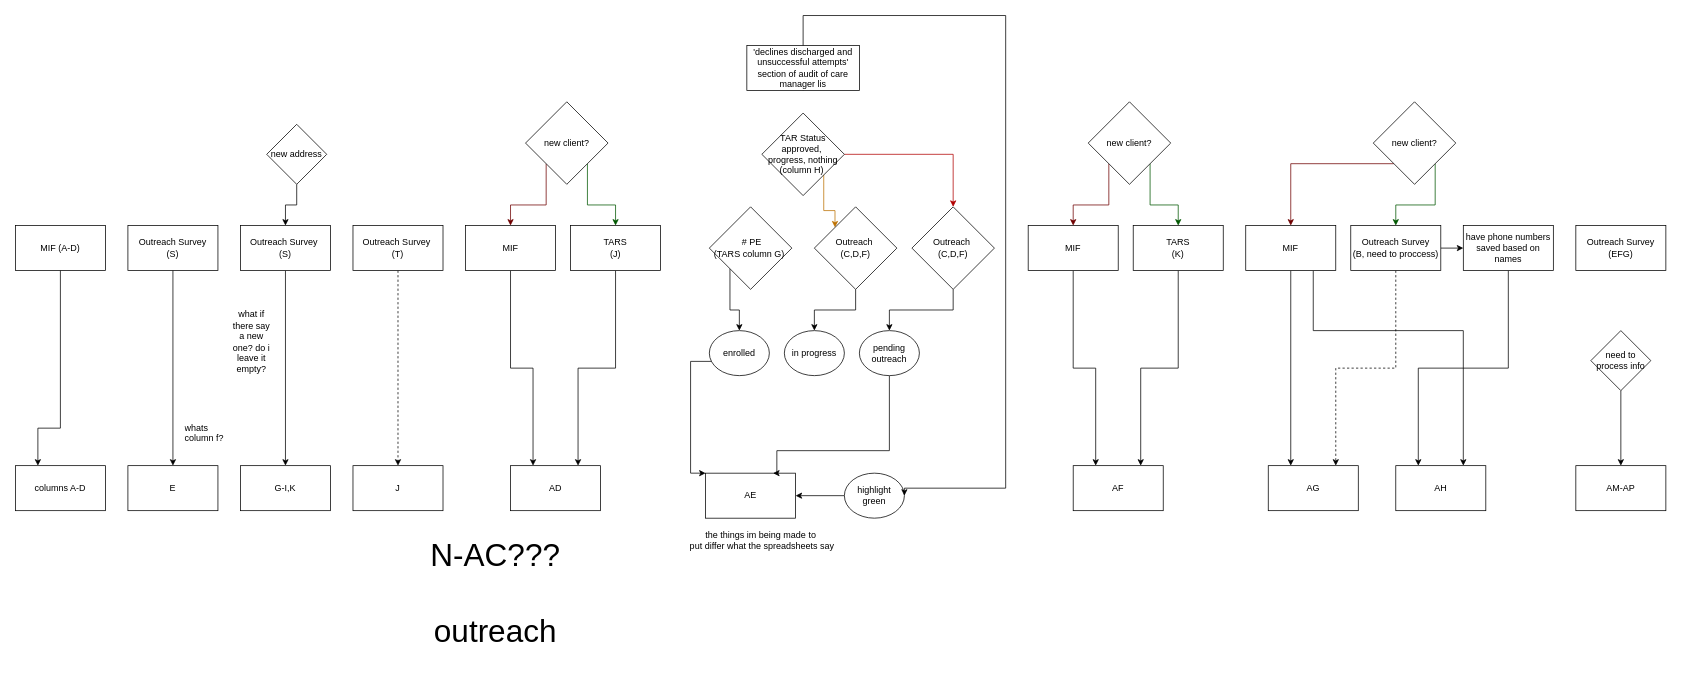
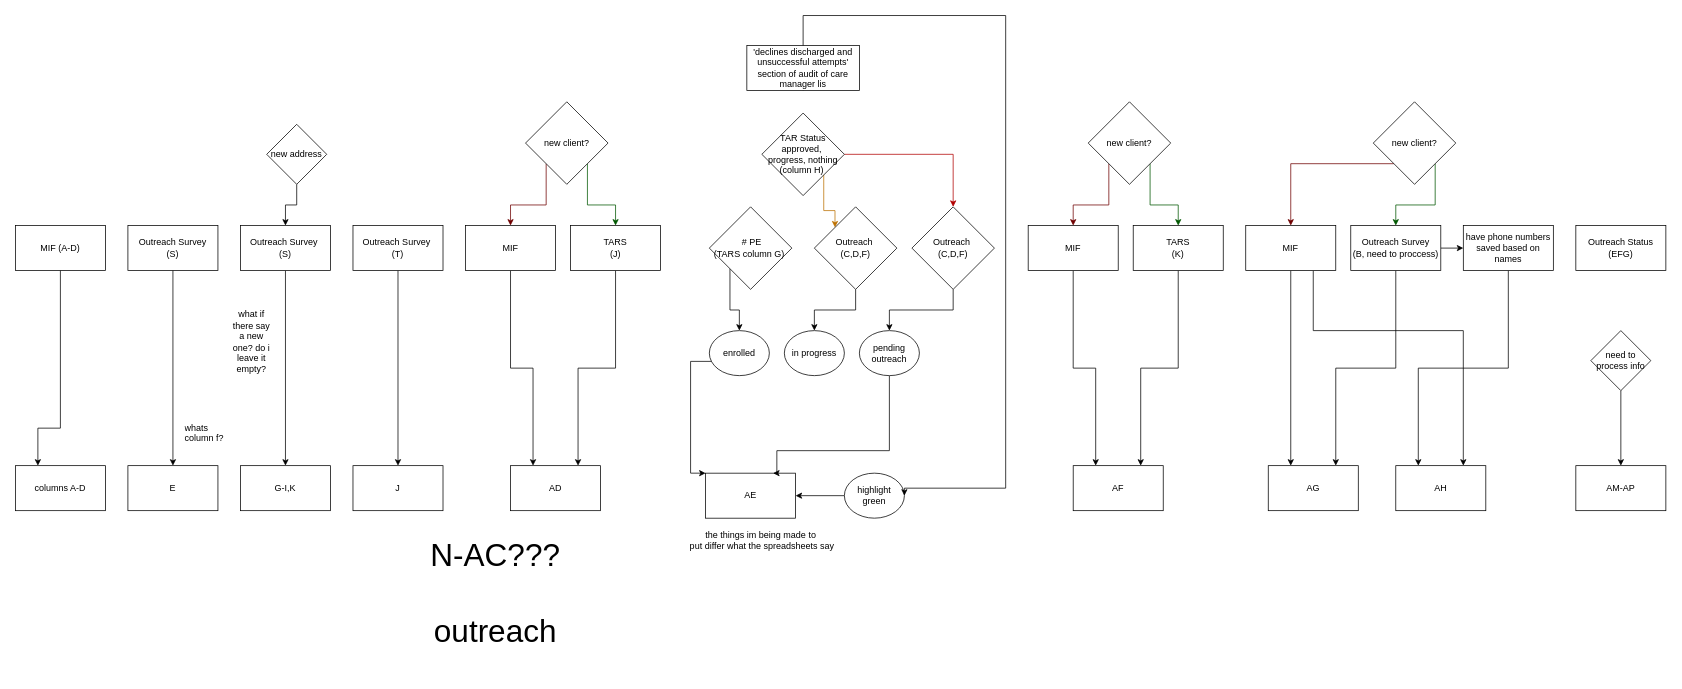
  <mxCell id="0" />
  <mxCell id="1" parent="0" />
  <mxCell id="2" value="columns A-D" style="rounded=0;whiteSpace=wrap;html=1;" parent="1" vertex="1"><mxGeometry x="20" y="620" width="120" height="60" as="geometry" /></mxCell>
  <mxCell id="3" value="MIF (A-D)" style="rounded=0;whiteSpace=wrap;html=1;" parent="1" vertex="1"><mxGeometry x="20" y="300" width="120" height="60" as="geometry" /></mxCell>
  <mxCell id="4" value="" style="endArrow=classic;html=1;rounded=0;exitX=0.5;exitY=1;exitDx=0;exitDy=0;entryX=0.25;entryY=0;entryDx=0;entryDy=0;" parent="1" source="3" target="2" edge="1"><mxGeometry width="50" height="50" relative="1" as="geometry"><mxPoint x="60" y="590" as="sourcePoint" /><mxPoint x="110" y="540" as="targetPoint" /><Array as="points"><mxPoint x="80" y="570" /><mxPoint x="50" y="570" /></Array></mxGeometry></mxCell>
  <mxCell id="5" value="Outreach Survey&lt;br&gt;(S)" style="rounded=0;whiteSpace=wrap;html=1;" parent="1" vertex="1"><mxGeometry x="170" y="300" width="120" height="60" as="geometry" /></mxCell>
  <mxCell id="6" value="E" style="rounded=0;whiteSpace=wrap;html=1;" parent="1" vertex="1"><mxGeometry x="170" y="620" width="120" height="60" as="geometry" /></mxCell>
  <mxCell id="7" value="" style="endArrow=classic;html=1;rounded=0;exitX=0.5;exitY=1;exitDx=0;exitDy=0;entryX=0.5;entryY=0;entryDx=0;entryDy=0;" parent="1" source="5" target="6" edge="1"><mxGeometry width="50" height="50" relative="1" as="geometry"><mxPoint x="220" y="580" as="sourcePoint" /><mxPoint x="270" y="530" as="targetPoint" /></mxGeometry></mxCell>
  <mxCell id="8" value="whats column f?" style="text;strokeColor=none;fillColor=none;align=left;verticalAlign=middle;spacingLeft=4;spacingRight=4;overflow=hidden;points=[[0,0.5],[1,0.5]];portConstraint=eastwest;rotatable=0;whiteSpace=wrap;html=1;" parent="1" vertex="1"><mxGeometry x="240" y="560" width="80" height="30" as="geometry" /></mxCell>
  <mxCell id="9" value="G-I,K" style="rounded=0;whiteSpace=wrap;html=1;" parent="1" vertex="1"><mxGeometry x="320" y="620" width="120" height="60" as="geometry" /></mxCell>
  <mxCell id="10" style="edgeStyle=orthogonalEdgeStyle;rounded=0;orthogonalLoop=1;jettySize=auto;html=1;exitX=0.5;exitY=1;exitDx=0;exitDy=0;entryX=0.5;entryY=0;entryDx=0;entryDy=0;" parent="1" source="11" target="13" edge="1"><mxGeometry relative="1" as="geometry" /></mxCell>
  <mxCell id="11" value="new address" style="rhombus;whiteSpace=wrap;html=1;" parent="1" vertex="1"><mxGeometry x="355" y="165" width="80" height="80" as="geometry" /></mxCell>
  <mxCell id="12" style="edgeStyle=orthogonalEdgeStyle;rounded=0;orthogonalLoop=1;jettySize=auto;html=1;exitX=0.5;exitY=1;exitDx=0;exitDy=0;entryX=0.5;entryY=0;entryDx=0;entryDy=0;" parent="1" source="13" target="9" edge="1"><mxGeometry relative="1" as="geometry" /></mxCell>
  <mxCell id="13" value="Outreach Survey&amp;nbsp;&lt;br&gt;(S)" style="rounded=0;whiteSpace=wrap;html=1;" parent="1" vertex="1"><mxGeometry x="320" y="300" width="120" height="60" as="geometry" /></mxCell>
  <mxCell id="14" value="what if there say a new one? do i leave it empty?" style="text;html=1;strokeColor=none;fillColor=none;align=center;verticalAlign=middle;whiteSpace=wrap;rounded=0;" parent="1" vertex="1"><mxGeometry x="305" y="440" width="60" height="30" as="geometry" /></mxCell>
- <mxCell id="15" style="edgeStyle=orthogonalEdgeStyle;rounded=0;orthogonalLoop=1;jettySize=auto;html=1;exitX=0.5;exitY=1;exitDx=0;exitDy=0;entryX=0.5;entryY=0;entryDx=0;entryDy=0;dashed=1;" parent="1" source="16" target="17" edge="1"><mxGeometry relative="1" as="geometry" /></mxCell>
+ <mxCell id="15" style="edgeStyle=orthogonalEdgeStyle;rounded=0;orthogonalLoop=1;jettySize=auto;html=1;exitX=0.5;exitY=1;exitDx=0;exitDy=0;entryX=0.5;entryY=0;entryDx=0;entryDy=0;" parent="1" source="16" target="17" edge="1"><mxGeometry relative="1" as="geometry" /></mxCell>
  <mxCell id="16" value="Outreach Survey&amp;nbsp;&lt;br&gt;(T)" style="rounded=0;whiteSpace=wrap;html=1;" parent="1" vertex="1"><mxGeometry x="470" y="300" width="120" height="60" as="geometry" /></mxCell>
  <mxCell id="17" value="J" style="rounded=0;whiteSpace=wrap;html=1;" parent="1" vertex="1"><mxGeometry x="470" y="620" width="120" height="60" as="geometry" /></mxCell>
  <mxCell id="18" style="edgeStyle=orthogonalEdgeStyle;rounded=0;orthogonalLoop=1;jettySize=auto;html=1;exitX=0;exitY=1;exitDx=0;exitDy=0;" parent="1" source="19" target="25" edge="1"><mxGeometry relative="1" as="geometry" /></mxCell>
  <mxCell id="19" value="&amp;nbsp;# PE&lt;br&gt;(TARS column G)&amp;nbsp;" style="rhombus;whiteSpace=wrap;html=1;" parent="1" vertex="1"><mxGeometry x="945" y="275" width="110" height="110" as="geometry" /></mxCell>
  <mxCell id="20" style="edgeStyle=orthogonalEdgeStyle;rounded=0;orthogonalLoop=1;jettySize=auto;html=1;exitX=1;exitY=1;exitDx=0;exitDy=0;entryX=0;entryY=0;entryDx=0;entryDy=0;fillColor=#f0a30a;strokeColor=#BD7000;" parent="1" source="22" target="28" edge="1"><mxGeometry relative="1" as="geometry" /></mxCell>
  <mxCell id="21" style="edgeStyle=orthogonalEdgeStyle;rounded=0;orthogonalLoop=1;jettySize=auto;html=1;exitX=1;exitY=0.5;exitDx=0;exitDy=0;entryX=0.5;entryY=0;entryDx=0;entryDy=0;fillColor=#e51400;strokeColor=#B20000;" parent="1" source="22" target="31" edge="1"><mxGeometry relative="1" as="geometry" /></mxCell>
  <mxCell id="22" value="TAR Status&lt;br&gt;approved,&amp;nbsp; progress, nothing&lt;br&gt;(column H)&amp;nbsp;" style="rhombus;whiteSpace=wrap;html=1;" parent="1" vertex="1"><mxGeometry x="1015" y="150" width="110" height="110" as="geometry" /></mxCell>
  <mxCell id="23" value="AE" style="rounded=0;whiteSpace=wrap;html=1;" parent="1" vertex="1"><mxGeometry x="940" y="630" width="120" height="60" as="geometry" /></mxCell>
  <mxCell id="24" style="edgeStyle=orthogonalEdgeStyle;rounded=0;orthogonalLoop=1;jettySize=auto;html=1;exitX=0;exitY=1;exitDx=0;exitDy=0;" parent="1" source="25" target="23" edge="1"><mxGeometry relative="1" as="geometry"><mxPoint x="890" y="630" as="targetPoint" /><mxPoint x="930" y="500" as="sourcePoint" /><Array as="points"><mxPoint x="957" y="481" /><mxPoint x="920" y="481" /><mxPoint x="920" y="630" /></Array></mxGeometry></mxCell>
  <mxCell id="25" value="enrolled" style="ellipse;whiteSpace=wrap;html=1;" parent="1" vertex="1"><mxGeometry x="945" y="440" width="80" height="60" as="geometry" /></mxCell>
  <mxCell id="26" value="the things im being made to&amp;nbsp;&lt;br&gt;put differ what the spreadsheets say" style="text;html=1;align=center;verticalAlign=middle;resizable=0;points=[];autosize=1;strokeColor=none;fillColor=none;" parent="1" vertex="1"><mxGeometry x="905" y="700" width="220" height="40" as="geometry" /></mxCell>
  <mxCell id="27" style="edgeStyle=orthogonalEdgeStyle;rounded=0;orthogonalLoop=1;jettySize=auto;html=1;exitX=0.5;exitY=1;exitDx=0;exitDy=0;" parent="1" source="28" target="29" edge="1"><mxGeometry relative="1" as="geometry" /></mxCell>
  <mxCell id="28" value="Outreach&amp;nbsp;&lt;br&gt;(C,D,F)" style="rhombus;whiteSpace=wrap;html=1;" parent="1" vertex="1"><mxGeometry x="1085" y="275" width="110" height="110" as="geometry" /></mxCell>
  <mxCell id="29" value="in progress" style="ellipse;whiteSpace=wrap;html=1;" parent="1" vertex="1"><mxGeometry x="1045" y="440" width="80" height="60" as="geometry" /></mxCell>
  <mxCell id="30" style="edgeStyle=orthogonalEdgeStyle;rounded=0;orthogonalLoop=1;jettySize=auto;html=1;exitX=0.5;exitY=1;exitDx=0;exitDy=0;entryX=0.5;entryY=0;entryDx=0;entryDy=0;" parent="1" source="31" target="33" edge="1"><mxGeometry relative="1" as="geometry" /></mxCell>
  <mxCell id="31" value="Outreach&amp;nbsp;&lt;br&gt;(C,D,F)" style="rhombus;whiteSpace=wrap;html=1;" parent="1" vertex="1"><mxGeometry x="1215" y="275" width="110" height="110" as="geometry" /></mxCell>
  <mxCell id="32" style="edgeStyle=orthogonalEdgeStyle;rounded=0;orthogonalLoop=1;jettySize=auto;html=1;exitX=0.5;exitY=1;exitDx=0;exitDy=0;entryX=0.75;entryY=0;entryDx=0;entryDy=0;" parent="1" source="33" target="23" edge="1"><mxGeometry relative="1" as="geometry"><mxPoint x="1185" y="560" as="targetPoint" /><Array as="points"><mxPoint x="1185" y="600" /><mxPoint x="1035" y="600" /></Array></mxGeometry></mxCell>
  <mxCell id="33" value="pending outreach" style="ellipse;whiteSpace=wrap;html=1;" parent="1" vertex="1"><mxGeometry x="1145" y="440" width="80" height="60" as="geometry" /></mxCell>
  <mxCell id="34" style="edgeStyle=orthogonalEdgeStyle;rounded=0;orthogonalLoop=1;jettySize=auto;html=1;exitX=0;exitY=0.5;exitDx=0;exitDy=0;entryX=1;entryY=0.5;entryDx=0;entryDy=0;" parent="1" source="35" target="23" edge="1"><mxGeometry relative="1" as="geometry" /></mxCell>
  <mxCell id="35" value="highlight green" style="ellipse;whiteSpace=wrap;html=1;" parent="1" vertex="1"><mxGeometry x="1125" y="630" width="80" height="60" as="geometry" /></mxCell>
  <mxCell id="36" style="edgeStyle=orthogonalEdgeStyle;rounded=0;orthogonalLoop=1;jettySize=auto;html=1;exitX=0.5;exitY=1;exitDx=0;exitDy=0;entryX=1;entryY=0.5;entryDx=0;entryDy=0;" parent="1" source="37" target="35" edge="1"><mxGeometry relative="1" as="geometry"><Array as="points"><mxPoint x="1070" y="20" /><mxPoint x="1340" y="20" /><mxPoint x="1340" y="650" /></Array></mxGeometry></mxCell>
  <mxCell id="37" value="'declines discharged and unsuccessful attempts' section of audit of care manager lis" style="rounded=0;whiteSpace=wrap;html=1;" parent="1" vertex="1"><mxGeometry x="995" y="60" width="150" height="60" as="geometry" /></mxCell>
  <mxCell id="38" value="AD" style="rounded=0;whiteSpace=wrap;html=1;" parent="1" vertex="1"><mxGeometry x="680" y="620" width="120" height="60" as="geometry" /></mxCell>
  <mxCell id="39" style="edgeStyle=orthogonalEdgeStyle;rounded=0;orthogonalLoop=1;jettySize=auto;html=1;exitX=0;exitY=1;exitDx=0;exitDy=0;fillColor=#a20025;strokeColor=#6F0000;" parent="1" source="41" target="43" edge="1"><mxGeometry relative="1" as="geometry" /></mxCell>
  <mxCell id="40" style="edgeStyle=orthogonalEdgeStyle;rounded=0;orthogonalLoop=1;jettySize=auto;html=1;exitX=1;exitY=1;exitDx=0;exitDy=0;entryX=0.5;entryY=0;entryDx=0;entryDy=0;fillColor=#008a00;strokeColor=#005700;" parent="1" source="41" target="45" edge="1"><mxGeometry relative="1" as="geometry" /></mxCell>
  <mxCell id="41" value="new client?" style="rhombus;whiteSpace=wrap;html=1;" parent="1" vertex="1"><mxGeometry x="700" y="135" width="110" height="110" as="geometry" /></mxCell>
  <mxCell id="42" style="edgeStyle=orthogonalEdgeStyle;rounded=0;orthogonalLoop=1;jettySize=auto;html=1;exitX=0.5;exitY=1;exitDx=0;exitDy=0;entryX=0.25;entryY=0;entryDx=0;entryDy=0;" parent="1" source="43" target="38" edge="1"><mxGeometry relative="1" as="geometry" /></mxCell>
  <mxCell id="43" value="MIF" style="rounded=0;whiteSpace=wrap;html=1;" parent="1" vertex="1"><mxGeometry x="620" y="300" width="120" height="60" as="geometry" /></mxCell>
  <mxCell id="44" style="edgeStyle=orthogonalEdgeStyle;rounded=0;orthogonalLoop=1;jettySize=auto;html=1;exitX=0.5;exitY=1;exitDx=0;exitDy=0;entryX=0.75;entryY=0;entryDx=0;entryDy=0;" parent="1" source="45" target="38" edge="1"><mxGeometry relative="1" as="geometry" /></mxCell>
  <mxCell id="45" value="TARS&lt;br&gt;(J)" style="rounded=0;whiteSpace=wrap;html=1;" parent="1" vertex="1"><mxGeometry x="760" y="300" width="120" height="60" as="geometry" /></mxCell>
  <mxCell id="46" value="AF" style="rounded=0;whiteSpace=wrap;html=1;" parent="1" vertex="1"><mxGeometry x="1430" y="620" width="120" height="60" as="geometry" /></mxCell>
  <mxCell id="47" style="edgeStyle=orthogonalEdgeStyle;rounded=0;orthogonalLoop=1;jettySize=auto;html=1;exitX=0;exitY=1;exitDx=0;exitDy=0;fillColor=#a20025;strokeColor=#6F0000;" parent="1" source="49" target="51" edge="1"><mxGeometry relative="1" as="geometry" /></mxCell>
  <mxCell id="48" style="edgeStyle=orthogonalEdgeStyle;rounded=0;orthogonalLoop=1;jettySize=auto;html=1;exitX=1;exitY=1;exitDx=0;exitDy=0;entryX=0.5;entryY=0;entryDx=0;entryDy=0;fillColor=#008a00;strokeColor=#005700;" parent="1" source="49" target="53" edge="1"><mxGeometry relative="1" as="geometry" /></mxCell>
  <mxCell id="49" value="new client?" style="rhombus;whiteSpace=wrap;html=1;" parent="1" vertex="1"><mxGeometry x="1450" y="135" width="110" height="110" as="geometry" /></mxCell>
  <mxCell id="50" style="edgeStyle=orthogonalEdgeStyle;rounded=0;orthogonalLoop=1;jettySize=auto;html=1;exitX=0.5;exitY=1;exitDx=0;exitDy=0;entryX=0.25;entryY=0;entryDx=0;entryDy=0;" parent="1" source="51" target="46" edge="1"><mxGeometry relative="1" as="geometry" /></mxCell>
  <mxCell id="51" value="MIF" style="rounded=0;whiteSpace=wrap;html=1;" parent="1" vertex="1"><mxGeometry x="1370" y="300" width="120" height="60" as="geometry" /></mxCell>
  <mxCell id="52" style="edgeStyle=orthogonalEdgeStyle;rounded=0;orthogonalLoop=1;jettySize=auto;html=1;exitX=0.5;exitY=1;exitDx=0;exitDy=0;entryX=0.75;entryY=0;entryDx=0;entryDy=0;" parent="1" source="53" target="46" edge="1"><mxGeometry relative="1" as="geometry" /></mxCell>
  <mxCell id="53" value="TARS&lt;br&gt;(K)" style="rounded=0;whiteSpace=wrap;html=1;" parent="1" vertex="1"><mxGeometry x="1510" y="300" width="120" height="60" as="geometry" /></mxCell>
  <mxCell id="54" value="&lt;span style=&quot;font-size: 42px;&quot;&gt;N-AC???&lt;br&gt;&lt;br&gt;outreach&lt;br&gt;&lt;br&gt;&lt;/span&gt;" style="text;html=1;strokeColor=none;fillColor=none;align=center;verticalAlign=middle;whiteSpace=wrap;rounded=0;" parent="1" vertex="1"><mxGeometry x="460" y="800" width="400" height="30" as="geometry" /></mxCell>
  <mxCell id="55" value="AG" style="rounded=0;whiteSpace=wrap;html=1;" parent="1" vertex="1"><mxGeometry x="1690" y="620" width="120" height="60" as="geometry" /></mxCell>
  <mxCell id="56" style="edgeStyle=orthogonalEdgeStyle;rounded=0;orthogonalLoop=1;jettySize=auto;html=1;exitX=0;exitY=1;exitDx=0;exitDy=0;fillColor=#a20025;strokeColor=#6F0000;" parent="1" source="58" target="61" edge="1"><mxGeometry relative="1" as="geometry" /></mxCell>
  <mxCell id="57" style="edgeStyle=orthogonalEdgeStyle;rounded=0;orthogonalLoop=1;jettySize=auto;html=1;exitX=1;exitY=1;exitDx=0;exitDy=0;entryX=0.5;entryY=0;entryDx=0;entryDy=0;fillColor=#008a00;strokeColor=#005700;" parent="1" source="58" target="64" edge="1"><mxGeometry relative="1" as="geometry" /></mxCell>
  <mxCell id="58" value="new client?" style="rhombus;whiteSpace=wrap;html=1;" parent="1" vertex="1"><mxGeometry x="1830" y="135" width="110" height="110" as="geometry" /></mxCell>
  <mxCell id="59" style="edgeStyle=orthogonalEdgeStyle;rounded=0;orthogonalLoop=1;jettySize=auto;html=1;exitX=0.5;exitY=1;exitDx=0;exitDy=0;entryX=0.25;entryY=0;entryDx=0;entryDy=0;" parent="1" source="61" target="55" edge="1"><mxGeometry relative="1" as="geometry" /></mxCell>
  <mxCell id="60" style="edgeStyle=orthogonalEdgeStyle;rounded=0;orthogonalLoop=1;jettySize=auto;html=1;exitX=0.75;exitY=1;exitDx=0;exitDy=0;entryX=0.75;entryY=0;entryDx=0;entryDy=0;" parent="1" source="61" target="65" edge="1"><mxGeometry relative="1" as="geometry"><Array as="points"><mxPoint x="1750" y="440" /><mxPoint x="1950" y="440" /></Array></mxGeometry></mxCell>
  <mxCell id="61" value="MIF" style="rounded=0;whiteSpace=wrap;html=1;" parent="1" vertex="1"><mxGeometry x="1660" y="300" width="120" height="60" as="geometry" /></mxCell>
- <mxCell id="62" style="edgeStyle=orthogonalEdgeStyle;rounded=0;orthogonalLoop=1;jettySize=auto;html=1;exitX=0.5;exitY=1;exitDx=0;exitDy=0;entryX=0.75;entryY=0;entryDx=0;entryDy=0;dashed=1;" parent="1" source="64" target="55" edge="1"><mxGeometry relative="1" as="geometry" /></mxCell>
+ <mxCell id="62" style="edgeStyle=orthogonalEdgeStyle;rounded=0;orthogonalLoop=1;jettySize=auto;html=1;exitX=0.5;exitY=1;exitDx=0;exitDy=0;entryX=0.75;entryY=0;entryDx=0;entryDy=0;" parent="1" source="64" target="55" edge="1"><mxGeometry relative="1" as="geometry" /></mxCell>
  <mxCell id="63" style="edgeStyle=orthogonalEdgeStyle;rounded=0;orthogonalLoop=1;jettySize=auto;html=1;exitX=1;exitY=0.5;exitDx=0;exitDy=0;entryX=0;entryY=0.5;entryDx=0;entryDy=0;" parent="1" source="64" target="67" edge="1"><mxGeometry relative="1" as="geometry" /></mxCell>
  <mxCell id="64" value="Outreach Survey&lt;br&gt;(B, need to proccess)" style="rounded=0;whiteSpace=wrap;html=1;" parent="1" vertex="1"><mxGeometry x="1800" y="300" width="120" height="60" as="geometry" /></mxCell>
  <mxCell id="65" value="AH" style="rounded=0;whiteSpace=wrap;html=1;" parent="1" vertex="1"><mxGeometry x="1860" y="620" width="120" height="60" as="geometry" /></mxCell>
  <mxCell id="66" style="edgeStyle=orthogonalEdgeStyle;rounded=0;orthogonalLoop=1;jettySize=auto;html=1;exitX=0.5;exitY=1;exitDx=0;exitDy=0;entryX=0.25;entryY=0;entryDx=0;entryDy=0;" parent="1" source="67" target="65" edge="1"><mxGeometry relative="1" as="geometry" /></mxCell>
  <mxCell id="67" value="have phone numbers saved based on names" style="rounded=0;whiteSpace=wrap;html=1;" parent="1" vertex="1"><mxGeometry x="1950" y="300" width="120" height="60" as="geometry" /></mxCell>
- <mxCell id="68" value="Outreach Survey&lt;br&gt;(EFG)" style="rounded=0;whiteSpace=wrap;html=1;" parent="1" vertex="1"><mxGeometry x="2100" y="300" width="120" height="60" as="geometry" /></mxCell>
+ <mxCell id="68" value="Outreach Status&lt;br&gt;(EFG)" style="rounded=0;whiteSpace=wrap;html=1;" parent="1" vertex="1"><mxGeometry x="2100" y="300" width="120" height="60" as="geometry" /></mxCell>
  <mxCell id="69" value="AM-AP" style="rounded=0;whiteSpace=wrap;html=1;" parent="1" vertex="1"><mxGeometry x="2100" y="620" width="120" height="60" as="geometry" /></mxCell>
  <mxCell id="70" style="edgeStyle=orthogonalEdgeStyle;rounded=0;orthogonalLoop=1;jettySize=auto;html=1;exitX=0.5;exitY=1;exitDx=0;exitDy=0;entryX=0.5;entryY=0;entryDx=0;entryDy=0;" parent="1" source="71" target="69" edge="1"><mxGeometry relative="1" as="geometry" /></mxCell>
  <mxCell id="71" value="need to process info" style="rhombus;whiteSpace=wrap;html=1;" parent="1" vertex="1"><mxGeometry x="2120" y="440" width="80" height="80" as="geometry" /></mxCell>
